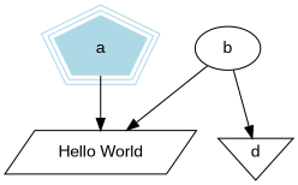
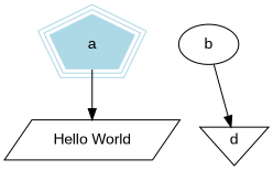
  digraph {
    fontname="Liberation Sans"
    node [fontname="Liberation Sans" shape=polygon]
    edge [fontname="Liberation Sans"]
    a [color=lightblue peripheries=3 sides=5 style=filled]
    n2 [label="Hello World" sides=4 skew=.4]
    b [shape=""]
    d [shape=invtriangle]
    a -> n2
-   b -> n2
    b -> d
  }
